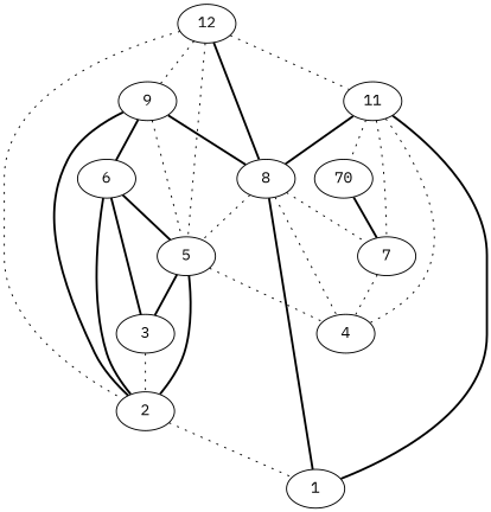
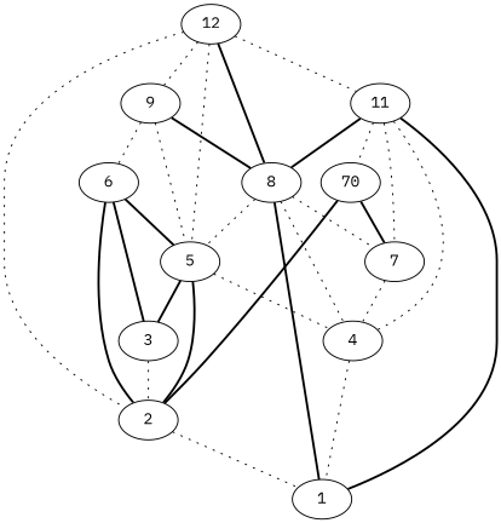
  graph {
    fontname="IBM Plex Mono"
    node [fontname="IBM Plex Mono"]
    edge [fontname="IBM Plex Mono" style=dotted]
    n1 [label=1]
    n2 [label=2]
    n3 [label=3]
    n4 [label=4]
    n5 [label=5]
    n6 [label=6]
    n7 [label=7]
    n8 [label=8]
    n9 [label=9]
    n10 [label=70]
    n11 [label=11]
    n12 [label=12]
    n2 -- n1
    n3 -- n2
+   n4 -- n1
    n5 -- n2 [style=bold]
    n5 -- n3 [style=bold]
    n5 -- n4
    n6 -- n2 [style=bold]
    n6 -- n3 [style=bold]
    n6 -- n5 [style=bold]
    n7 -- n4
    n8 -- n1 [style=bold]
    n8 -- n4
    n8 -- n5
    n8 -- n7
-   n9 -- n2 [style=bold]
+   n10 -- n2 [style=bold]
    n9 -- n5
-   n9 -- n6 [style=bold]
+   n9 -- n6
    n9 -- n8 [style=bold]
    n10 -- n7 [style=bold]
    n11 -- n1 [style=bold]
    n11 -- n4
    n11 -- n7
    n11 -- n8 [style=bold]
    n11 -- n10
    n12 -- n2
    n12 -- n5
    n12 -- n8 [style=bold]
    n12 -- n9
    n12 -- n11
  }
